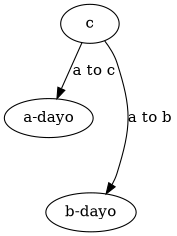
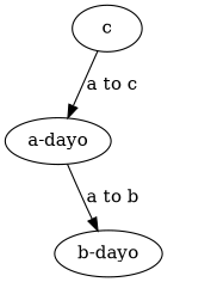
  digraph {
    n1 [label="a-dayo"]
    n2 [label="b-dayo"]
    c
-   c -> n2 [label="a to b"]
+   n1 -> n2 [label="a to b"]
    c -> n1 [label="a to c"]
  }
